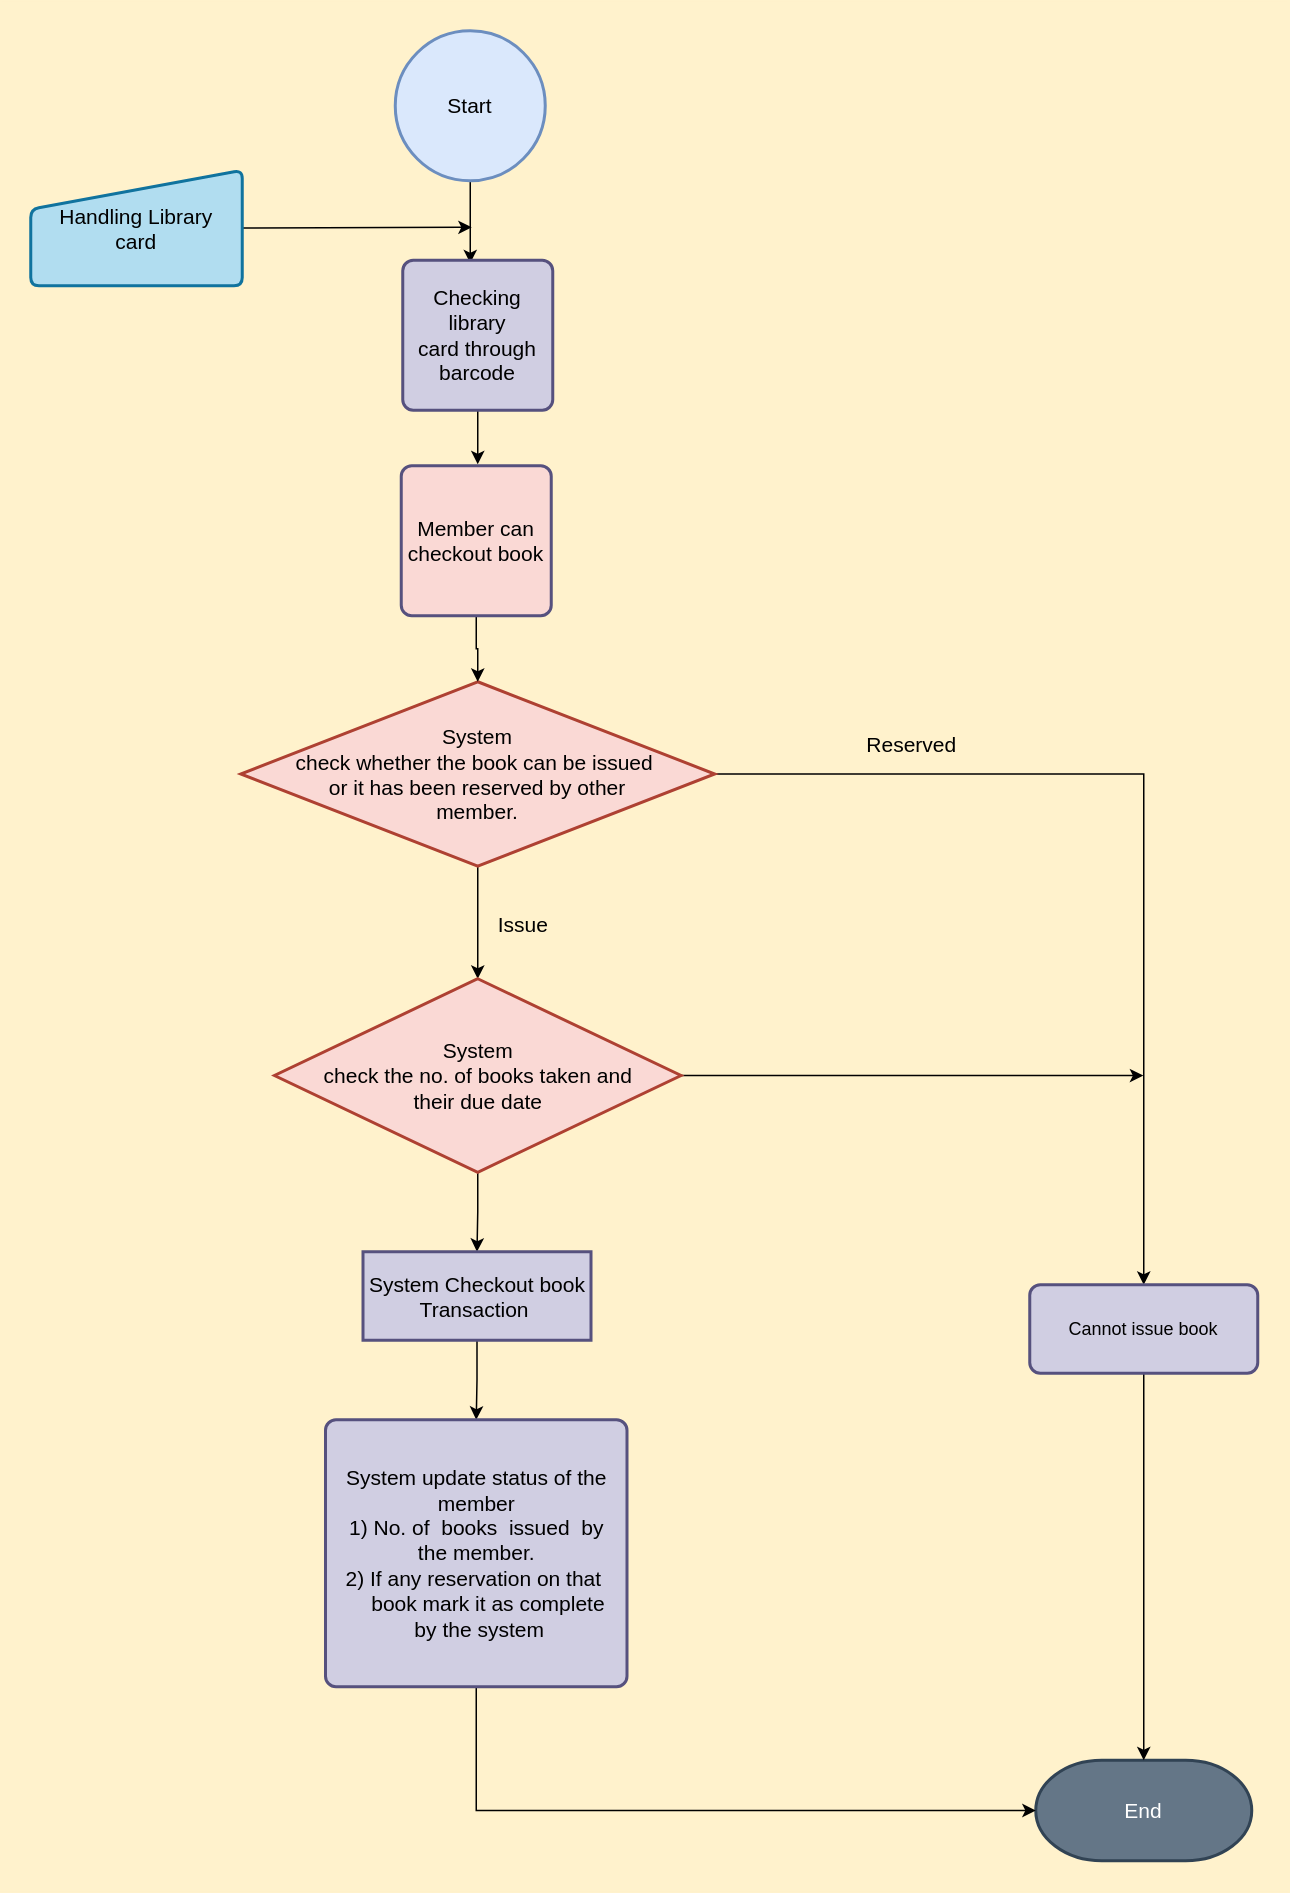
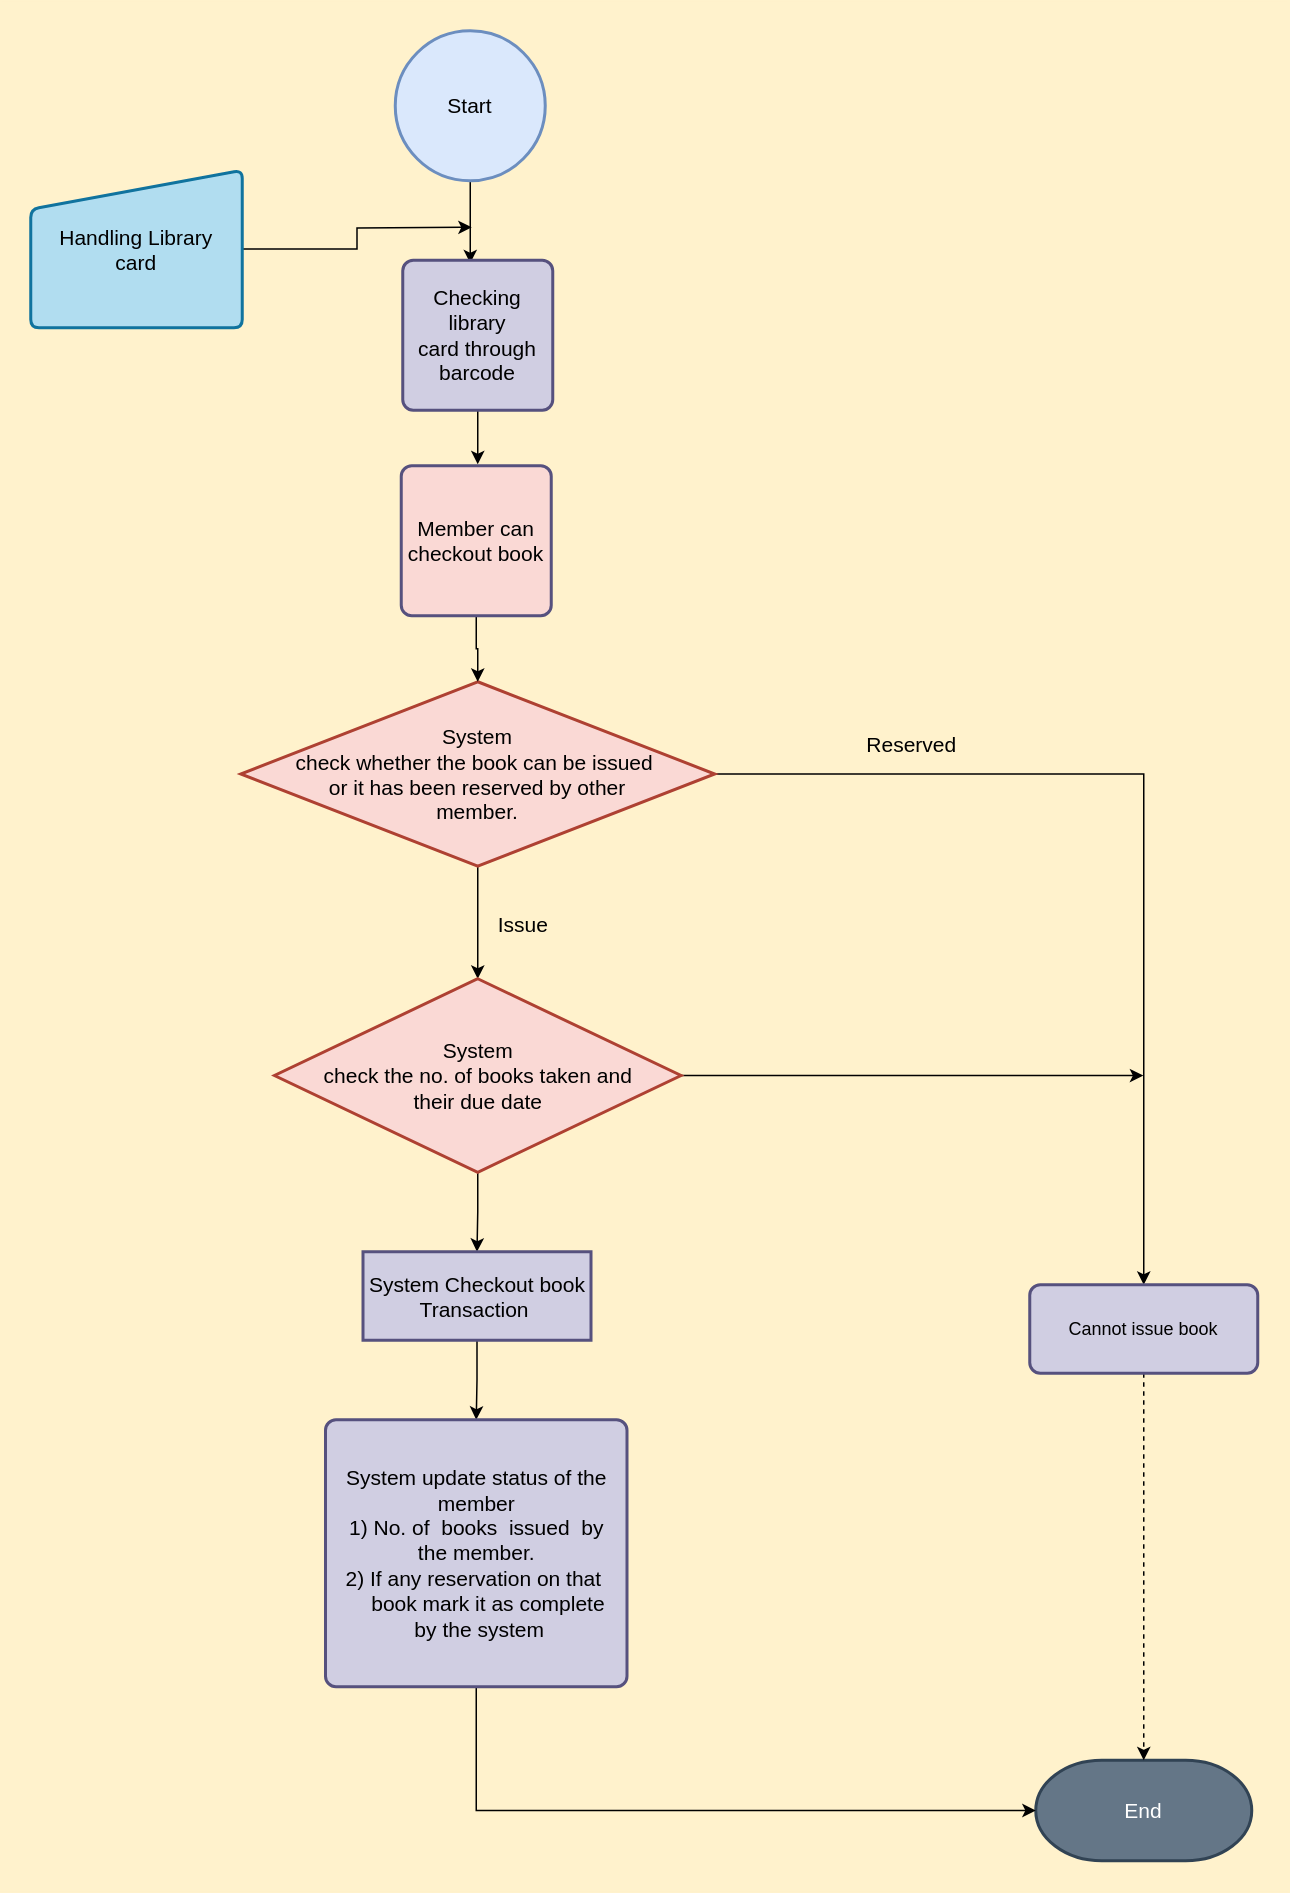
  <mxCell id="0" />
  <mxCell id="1" parent="0" />
  <mxCell id="2" style="edgeStyle=orthogonalEdgeStyle;rounded=0;orthogonalLoop=1;jettySize=auto;html=1;exitX=0.5;exitY=1;exitDx=0;exitDy=0;exitPerimeter=0;entryX=0.5;entryY=0;entryDx=0;entryDy=0;entryPerimeter=0;" edge="1" parent="1" source="3"><mxGeometry relative="1" as="geometry"><mxPoint x="313" y="175" as="targetPoint" /></mxGeometry></mxCell>
  <mxCell id="3" value="&lt;font style=&quot;font-size: 14px&quot;&gt;Start&lt;/font&gt;" style="strokeWidth=2;html=1;shape=mxgraph.flowchart.start_2;whiteSpace=wrap;fillColor=#dae8fc;strokeColor=#6c8ebf;" vertex="1" parent="1"><mxGeometry x="263" y="20" width="100" height="100" as="geometry" /></mxCell>
  <mxCell id="4" style="edgeStyle=orthogonalEdgeStyle;rounded=0;orthogonalLoop=1;jettySize=auto;html=1;exitX=1;exitY=0.5;exitDx=0;exitDy=0;" edge="1" parent="1" source="5"><mxGeometry relative="1" as="geometry"><mxPoint x="314" y="151" as="targetPoint" /></mxGeometry></mxCell>
- <mxCell id="5" value="&lt;font style=&quot;font-size: 14px&quot;&gt;Handling Library&lt;br&gt;card&lt;/font&gt;" style="html=1;strokeWidth=2;shape=manualInput;whiteSpace=wrap;rounded=1;size=26;arcSize=11;fillColor=#b1ddf0;strokeColor=#10739e;" vertex="1" parent="1"><mxGeometry x="20" y="113" width="141" height="77" as="geometry" /></mxCell>
+ <mxCell id="5" value="&lt;font style=&quot;font-size: 14px&quot;&gt;Handling Library&lt;br&gt;card&lt;/font&gt;" style="html=1;strokeWidth=2;shape=manualInput;whiteSpace=wrap;rounded=1;size=26;arcSize=11;fillColor=#b1ddf0;strokeColor=#10739e;" vertex="1" parent="1"><mxGeometry x="20" y="113" width="141" height="105" as="geometry" /></mxCell>
  <mxCell id="6" value="&lt;font style=&quot;font-size: 14px&quot;&gt;End&lt;/font&gt;" style="strokeWidth=2;html=1;shape=mxgraph.flowchart.terminator;whiteSpace=wrap;fillColor=#647687;strokeColor=#314354;fontColor=#ffffff;" vertex="1" parent="1"><mxGeometry x="690" y="1173" width="144" height="67" as="geometry" /></mxCell>
  <mxCell id="7" style="edgeStyle=orthogonalEdgeStyle;rounded=0;orthogonalLoop=1;jettySize=auto;html=1;exitX=0.5;exitY=1;exitDx=0;exitDy=0;entryX=0.5;entryY=0;entryDx=0;entryDy=0;entryPerimeter=0;" edge="1" parent="1" source="8"><mxGeometry relative="1" as="geometry"><mxPoint x="318" y="309" as="targetPoint" /></mxGeometry></mxCell>
  <mxCell id="8" value="&lt;font style=&quot;font-size: 14px&quot;&gt;Checking library&lt;br&gt;card through barcode&lt;/font&gt;" style="rounded=1;whiteSpace=wrap;html=1;absoluteArcSize=1;arcSize=14;strokeWidth=2;fillColor=#d0cee2;strokeColor=#56517e;" vertex="1" parent="1"><mxGeometry x="268" y="173" width="100" height="100" as="geometry" /></mxCell>
  <mxCell id="9" style="edgeStyle=orthogonalEdgeStyle;rounded=0;orthogonalLoop=1;jettySize=auto;html=1;exitX=0.5;exitY=1;exitDx=0;exitDy=0;exitPerimeter=0;entryX=0.5;entryY=0;entryDx=0;entryDy=0;entryPerimeter=0;" edge="1" parent="1" source="11" target="16"><mxGeometry relative="1" as="geometry" /></mxCell>
  <mxCell id="10" style="edgeStyle=orthogonalEdgeStyle;rounded=0;orthogonalLoop=1;jettySize=auto;html=1;exitX=1;exitY=0.5;exitDx=0;exitDy=0;exitPerimeter=0;" edge="1" parent="1" source="11" target="24"><mxGeometry relative="1" as="geometry" /></mxCell>
  <mxCell id="11" value="&lt;font style=&quot;font-size: 14px&quot;&gt;System&lt;br&gt;&amp;nbsp;check whether the book can be issued&amp;nbsp;&amp;nbsp;&lt;br&gt;or it has been reserved by other&lt;br&gt;member.&lt;/font&gt;" style="strokeWidth=2;html=1;shape=mxgraph.flowchart.decision;whiteSpace=wrap;fillColor=#fad9d5;strokeColor=#ae4132;" vertex="1" parent="1"><mxGeometry x="160" y="454" width="316" height="123" as="geometry" /></mxCell>
  <mxCell id="12" style="edgeStyle=orthogonalEdgeStyle;rounded=0;orthogonalLoop=1;jettySize=auto;html=1;exitX=0.5;exitY=1;exitDx=0;exitDy=0;entryX=0.5;entryY=0;entryDx=0;entryDy=0;entryPerimeter=0;" edge="1" parent="1" source="13" target="11"><mxGeometry relative="1" as="geometry" /></mxCell>
  <mxCell id="13" value="&lt;font style=&quot;font-size: 14px&quot;&gt;Member can checkout book&lt;/font&gt;" style="rounded=1;whiteSpace=wrap;html=1;absoluteArcSize=1;arcSize=14;strokeWidth=2;fillColor=#fad9d5;strokeColor=#56517e;" vertex="1" parent="1"><mxGeometry x="267" y="310" width="100" height="100" as="geometry" /></mxCell>
  <mxCell id="14" style="edgeStyle=orthogonalEdgeStyle;rounded=0;orthogonalLoop=1;jettySize=auto;html=1;exitX=0.5;exitY=1;exitDx=0;exitDy=0;exitPerimeter=0;entryX=0.5;entryY=0;entryDx=0;entryDy=0;" edge="1" parent="1" source="16" target="20"><mxGeometry relative="1" as="geometry" /></mxCell>
  <mxCell id="15" style="edgeStyle=orthogonalEdgeStyle;rounded=0;orthogonalLoop=1;jettySize=auto;html=1;exitX=1;exitY=0.5;exitDx=0;exitDy=0;exitPerimeter=0;" edge="1" parent="1" source="16"><mxGeometry relative="1" as="geometry"><mxPoint x="761.714" y="716.571" as="targetPoint" /></mxGeometry></mxCell>
  <mxCell id="16" value="&lt;font style=&quot;font-size: 14px&quot;&gt;System&lt;br&gt;&amp;nbsp;check the no. of books taken and&amp;nbsp;&lt;br&gt;their due date&lt;/font&gt;" style="strokeWidth=2;html=1;shape=mxgraph.flowchart.decision;whiteSpace=wrap;fillColor=#fad9d5;strokeColor=#ae4132;" vertex="1" parent="1"><mxGeometry x="182.5" y="652" width="271" height="129" as="geometry" /></mxCell>
  <mxCell id="17" value="&lt;font style=&quot;font-size: 14px&quot;&gt;Issue&lt;/font&gt;" style="text;html=1;align=center;verticalAlign=middle;resizable=0;points=[];autosize=1;" vertex="1" parent="1"><mxGeometry x="326" y="606" width="43" height="19" as="geometry" /></mxCell>
  <mxCell id="18" value="&lt;font style=&quot;font-size: 14px&quot;&gt;Reserved&lt;/font&gt;" style="text;html=1;align=center;verticalAlign=middle;resizable=0;points=[];autosize=1;" vertex="1" parent="1"><mxGeometry x="572" y="486" width="70" height="19" as="geometry" /></mxCell>
  <mxCell id="19" style="edgeStyle=orthogonalEdgeStyle;rounded=0;orthogonalLoop=1;jettySize=auto;html=1;exitX=0.5;exitY=1;exitDx=0;exitDy=0;entryX=0.5;entryY=0;entryDx=0;entryDy=0;" edge="1" parent="1" source="20" target="22"><mxGeometry relative="1" as="geometry" /></mxCell>
  <mxCell id="20" value="&lt;font style=&quot;font-size: 14px&quot;&gt;System Checkout book Transaction&amp;nbsp;&lt;/font&gt;" style="whiteSpace=wrap;html=1;absoluteArcSize=1;arcSize=14;strokeWidth=2;fillColor=#d0cee2;strokeColor=#56517e;rounded=0;" vertex="1" parent="1"><mxGeometry x="241.5" y="834" width="152" height="59" as="geometry" /></mxCell>
  <mxCell id="21" style="edgeStyle=orthogonalEdgeStyle;rounded=0;orthogonalLoop=1;jettySize=auto;html=1;exitX=0.5;exitY=1;exitDx=0;exitDy=0;entryX=0;entryY=0.5;entryDx=0;entryDy=0;entryPerimeter=0;" edge="1" parent="1" source="22" target="6"><mxGeometry relative="1" as="geometry" /></mxCell>
  <mxCell id="22" value="&lt;font style=&quot;font-size: 14px&quot;&gt;&lt;br&gt;System update status of the member &lt;br&gt;1) No. of&amp;nbsp; books&amp;nbsp; issued&amp;nbsp; by &lt;br&gt;the member.&lt;br&gt;2) If any reservation on that&amp;nbsp;&lt;br&gt;&amp;nbsp; &amp;nbsp; book mark it as complete&lt;br&gt;&amp;nbsp;by the system&lt;br&gt;&amp;nbsp;&amp;nbsp;&lt;br&gt;&lt;/font&gt;" style="rounded=1;whiteSpace=wrap;html=1;absoluteArcSize=1;arcSize=14;strokeWidth=2;fillColor=#d0cee2;strokeColor=#56517e;" vertex="1" parent="1"><mxGeometry x="216.5" y="946" width="201" height="178" as="geometry" /></mxCell>
- <mxCell id="23" style="edgeStyle=orthogonalEdgeStyle;rounded=0;orthogonalLoop=1;jettySize=auto;html=1;exitX=0.5;exitY=1;exitDx=0;exitDy=0;" edge="1" parent="1" source="24" target="6"><mxGeometry relative="1" as="geometry" /></mxCell>
+ <mxCell id="23" style="edgeStyle=orthogonalEdgeStyle;rounded=0;orthogonalLoop=1;jettySize=auto;html=1;exitX=0.5;exitY=1;exitDx=0;exitDy=0;dashed=1;" edge="1" parent="1" source="24" target="6"><mxGeometry relative="1" as="geometry" /></mxCell>
  <mxCell id="24" value="Cannot issue book" style="rounded=1;whiteSpace=wrap;html=1;absoluteArcSize=1;arcSize=14;strokeWidth=2;fillColor=#d0cee2;strokeColor=#56517e;" vertex="1" parent="1"><mxGeometry x="686" y="856" width="152" height="59" as="geometry" /></mxCell>
